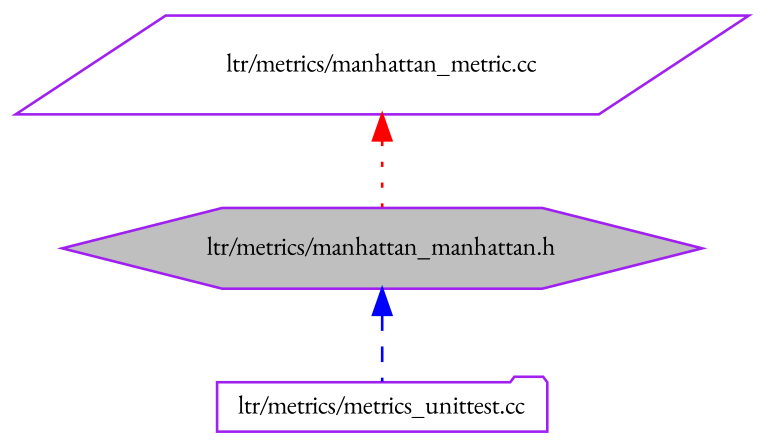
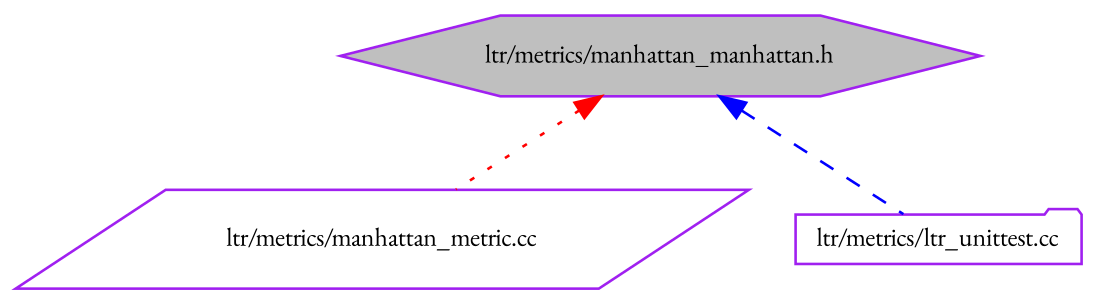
  digraph {
    fontname="EB Garamond"
    node [color=purple fillcolor=white fontname="EB Garamond" fontsize=10 style=filled]
    edge [dir=back fontname="EB Garamond" fontsize=10 labelfontname=Helvetica labelfontsize=10]
    n1 [fillcolor=grey75 fontcolor=black height=0.2 label="ltr/metrics/manhattan_manhattan.h" shape=hexagon width=0.4]
    n2 [height=0.2 label="ltr/metrics/manhattan_metric.cc" shape=parallelogram width=0.4]
-   n3 [height=0.2 label="ltr/metrics/metrics_unittest.cc" shape=folder width=0.4]
-   n2 -> n1 [color=red style=dotted]
+   n3 [height=0.2 label="ltr/metrics/ltr_unittest.cc" shape=folder width=0.4]
+   n1 -> n2 [color=red style=dotted]
    n1 -> n3 [color=blue style=dashed]
  }
